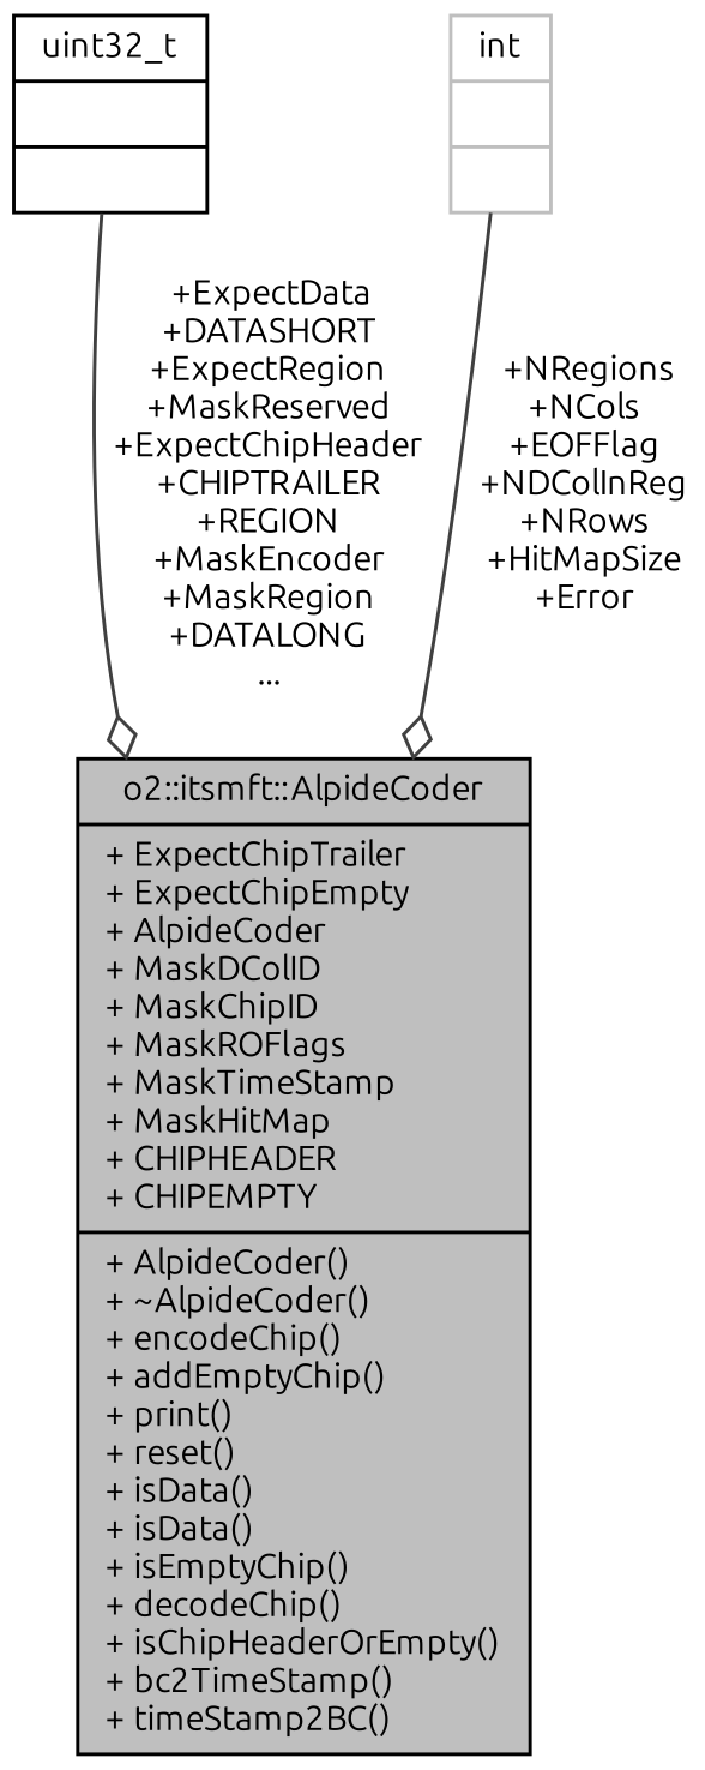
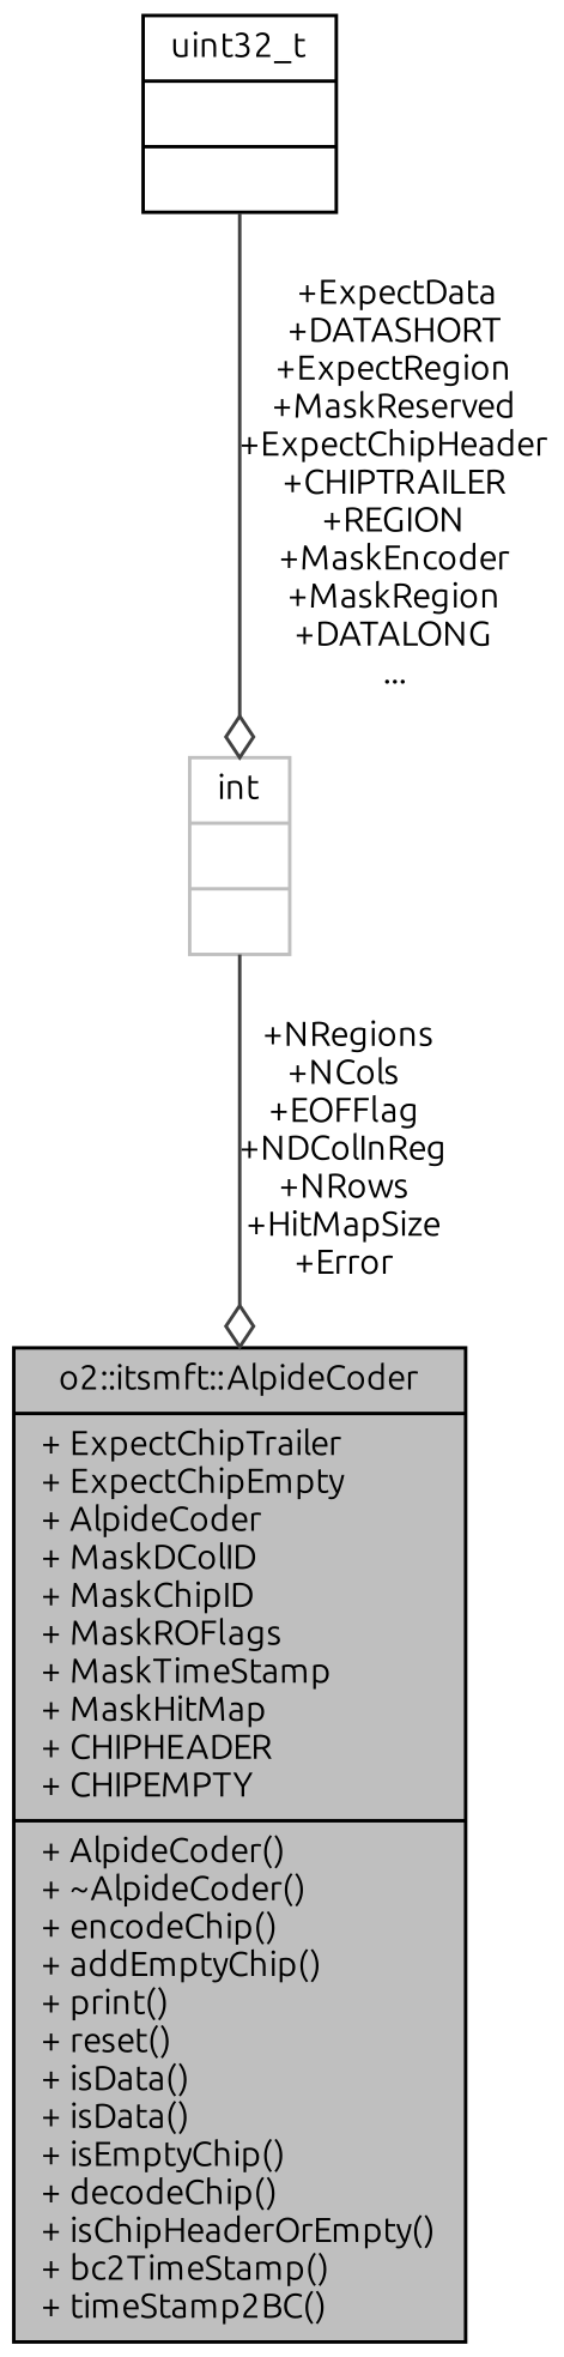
  digraph {
    fontname=Ubuntu
    node [color=black fontname=Ubuntu fontsize=10 shape=record]
    edge [arrowhead=odiamond color=grey25 fontname=Ubuntu fontsize=10 labelfontname=Helvetica labelfontsize=10 style=solid]
    n1 [fillcolor=grey75 fontcolor=black height=0.2 label="{o2::itsmft::AlpideCoder\n|+ ExpectChipTrailer\l+ ExpectChipEmpty\l+ AlpideCoder\l+ MaskDColID\l+ MaskChipID\l+ MaskROFlags\l+ MaskTimeStamp\l+ MaskHitMap\l+ CHIPHEADER\l+ CHIPEMPTY\l|+ AlpideCoder()\l+ ~AlpideCoder()\l+ encodeChip()\l+ addEmptyChip()\l+ print()\l+ reset()\l+ isData()\l+ isData()\l+ isEmptyChip()\l+ decodeChip()\l+ isChipHeaderOrEmpty()\l+ bc2TimeStamp()\l+ timeStamp2BC()\l}" style=filled width=0.4]
    n2 [height=0.2 label="{uint32_t\n||}" width=0.4]
    n3 [color=grey75 height=0.2 label="{int\n||}" width=0.4]
-   n2 -> n1 [label=" +ExpectData\n+DATASHORT\n+ExpectRegion\n+MaskReserved\n+ExpectChipHeader\n+CHIPTRAILER\n+REGION\n+MaskEncoder\n+MaskRegion\n+DATALONG\n..."]
+   n2 -> n3 [label=" +ExpectData\n+DATASHORT\n+ExpectRegion\n+MaskReserved\n+ExpectChipHeader\n+CHIPTRAILER\n+REGION\n+MaskEncoder\n+MaskRegion\n+DATALONG\n..."]
    n3 -> n1 [label=" +NRegions\n+NCols\n+EOFFlag\n+NDColInReg\n+NRows\n+HitMapSize\n+Error"]
  }
